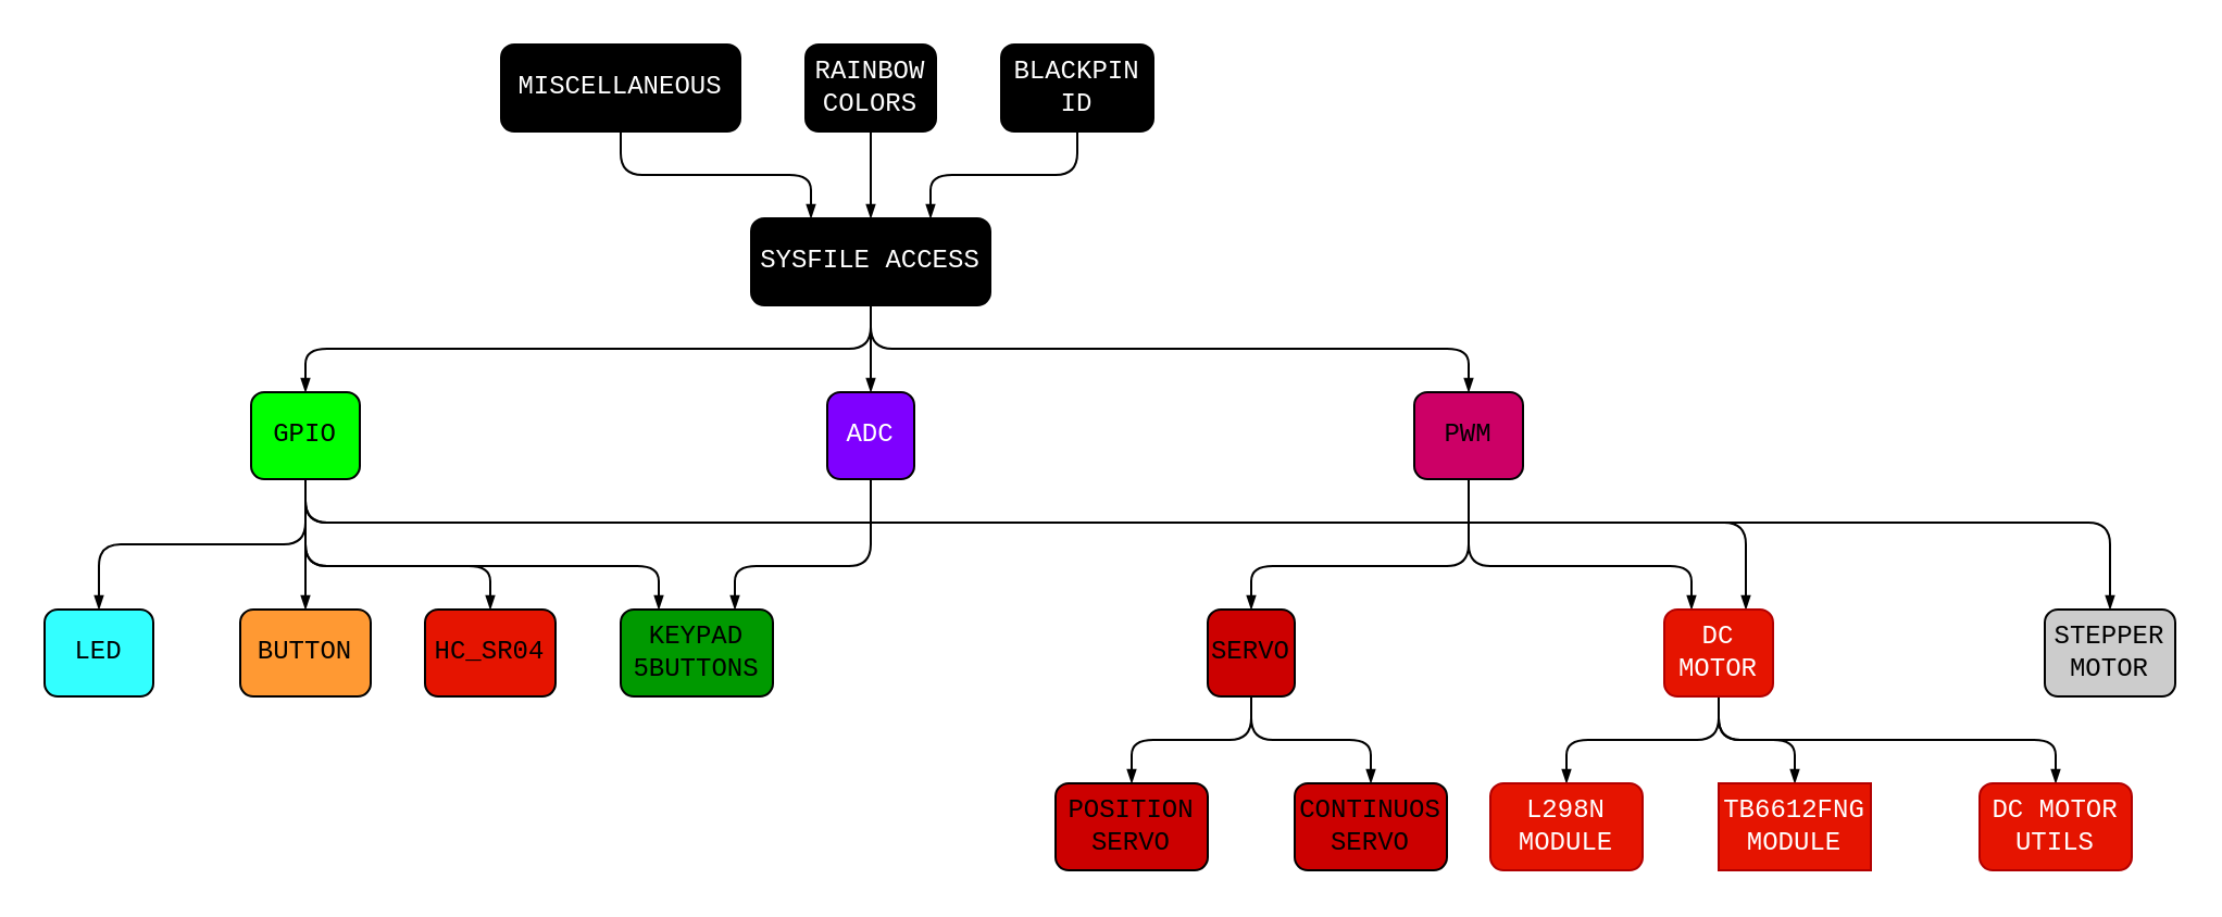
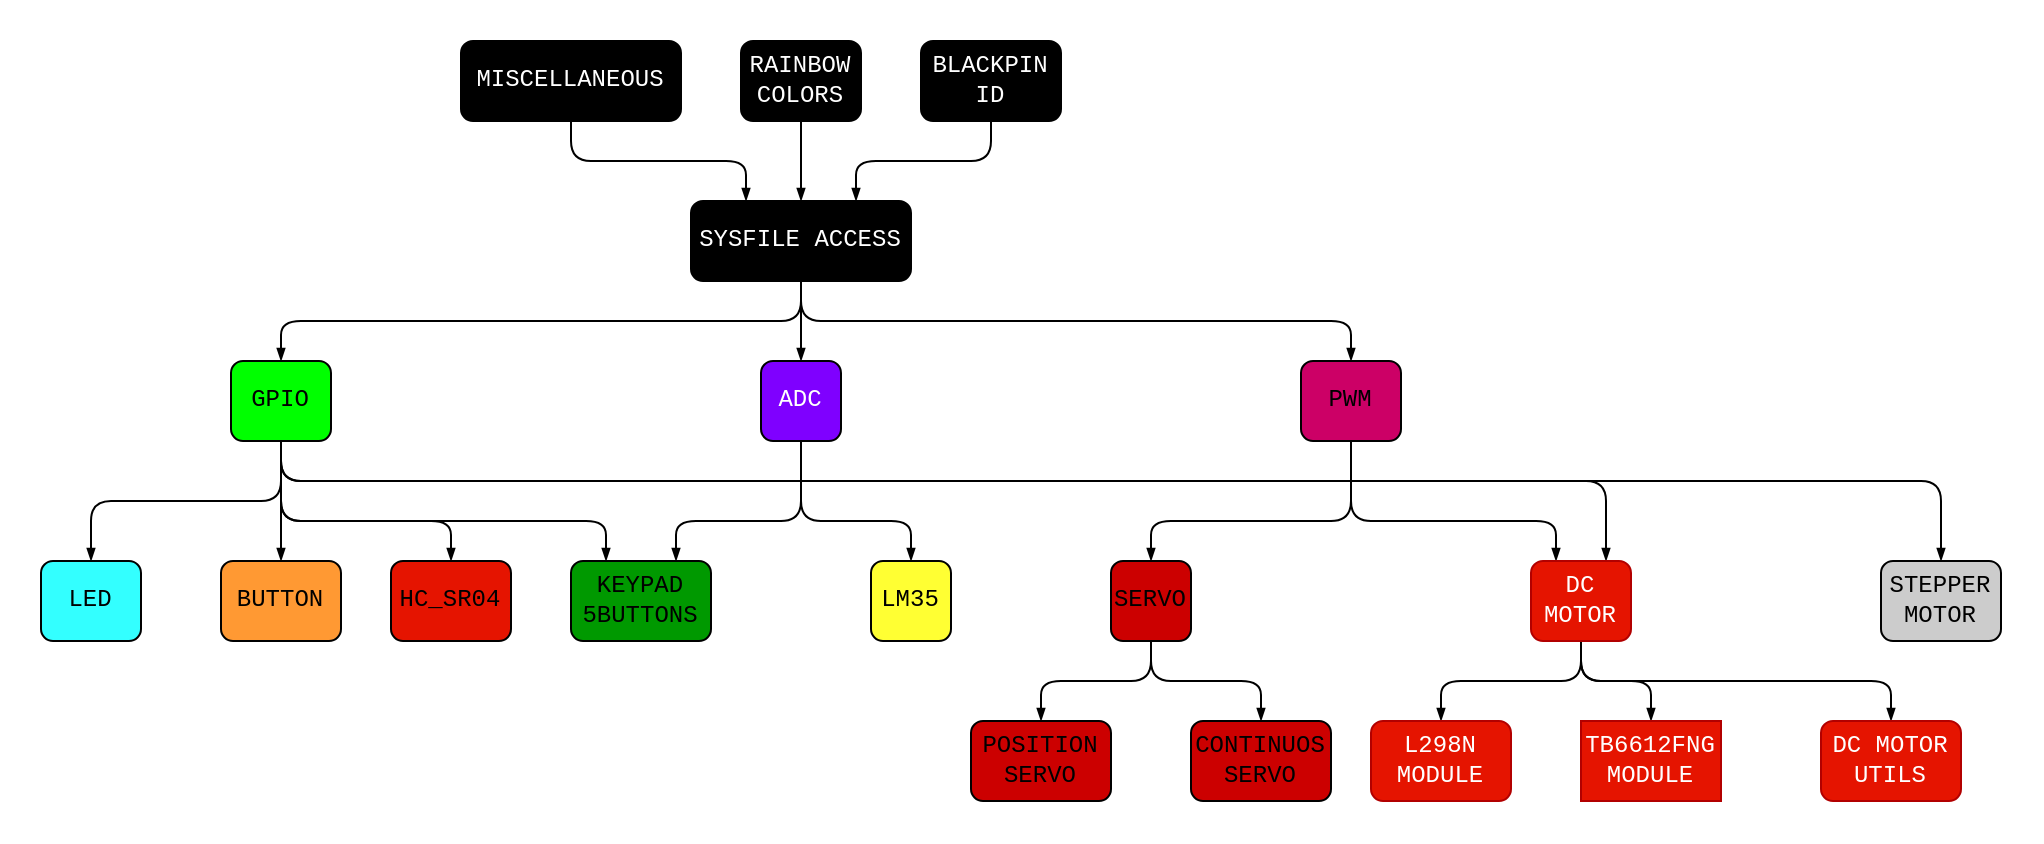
  <mxCell id="0" />
  <mxCell id="1" parent="0" />
  <mxCell id="2" style="edgeStyle=orthogonalEdgeStyle;html=1;exitX=0.5;exitY=1;exitDx=0;exitDy=0;entryX=0.5;entryY=0;entryDx=0;entryDy=0;fontFamily=Courier New;rounded=1;endSize=4;endArrow=blockThin;endFill=1;startSize=4;jumpSize=6;strokeColor=default;strokeWidth=1;targetPerimeterSpacing=0;" edge="1" parent="1" source="5" target="12"><mxGeometry relative="1" as="geometry"><Array as="points"><mxPoint x="400" y="160" /><mxPoint x="140" y="160" /></Array></mxGeometry></mxCell>
  <mxCell id="3" style="edgeStyle=orthogonalEdgeStyle;rounded=1;jumpSize=6;html=1;exitX=0.5;exitY=1;exitDx=0;exitDy=0;strokeColor=default;strokeWidth=1;fontFamily=Courier New;endArrow=blockThin;endFill=1;startSize=4;endSize=4;targetPerimeterSpacing=0;" edge="1" parent="1" source="5" target="42"><mxGeometry relative="1" as="geometry" /></mxCell>
  <mxCell id="4" style="edgeStyle=orthogonalEdgeStyle;rounded=1;jumpSize=6;html=1;exitX=0.5;exitY=1;exitDx=0;exitDy=0;entryX=0.5;entryY=0;entryDx=0;entryDy=0;strokeColor=default;strokeWidth=1;fontFamily=Courier New;endArrow=blockThin;endFill=1;startSize=4;endSize=4;targetPerimeterSpacing=0;" edge="1" parent="1" source="5" target="17"><mxGeometry relative="1" as="geometry" /></mxCell>
  <mxCell id="5" value="SYSFILE ACCESS" style="rounded=1;whiteSpace=wrap;html=1;fontFamily=Courier New;fontColor=#FFFFFF;fillColor=#000000;" vertex="1" parent="1"><mxGeometry x="345" y="100" width="110" height="40" as="geometry" /></mxCell>
  <mxCell id="6" style="edgeStyle=orthogonalEdgeStyle;rounded=1;jumpSize=6;html=1;exitX=0.5;exitY=1;exitDx=0;exitDy=0;entryX=0.5;entryY=0;entryDx=0;entryDy=0;strokeColor=default;strokeWidth=1;fontFamily=Courier New;endArrow=blockThin;endFill=1;startSize=4;endSize=4;targetPerimeterSpacing=0;" edge="1" parent="1" source="12" target="19"><mxGeometry relative="1" as="geometry" /></mxCell>
  <mxCell id="7" style="edgeStyle=orthogonalEdgeStyle;rounded=1;jumpSize=6;html=1;exitX=0.5;exitY=1;exitDx=0;exitDy=0;strokeColor=default;strokeWidth=1;fontFamily=Courier New;endArrow=blockThin;endFill=1;startSize=4;endSize=4;targetPerimeterSpacing=0;" edge="1" parent="1" source="12" target="20"><mxGeometry relative="1" as="geometry"><Array as="points"><mxPoint x="140" y="260" /><mxPoint x="225" y="260" /></Array></mxGeometry></mxCell>
  <mxCell id="8" style="edgeStyle=orthogonalEdgeStyle;rounded=1;jumpSize=6;html=1;exitX=0.5;exitY=1;exitDx=0;exitDy=0;strokeColor=default;strokeWidth=1;fontFamily=Courier New;endArrow=blockThin;endFill=1;startSize=4;endSize=4;targetPerimeterSpacing=0;entryX=0.25;entryY=0;entryDx=0;entryDy=0;" edge="1" parent="1" source="12" target="21"><mxGeometry relative="1" as="geometry"><Array as="points"><mxPoint x="140" y="260" /><mxPoint x="303" y="260" /></Array></mxGeometry></mxCell>
  <mxCell id="9" style="edgeStyle=orthogonalEdgeStyle;rounded=1;jumpSize=6;html=1;exitX=0.5;exitY=1;exitDx=0;exitDy=0;strokeColor=default;strokeWidth=1;fontFamily=Courier New;endArrow=blockThin;endFill=1;startSize=4;endSize=4;targetPerimeterSpacing=0;entryX=0.75;entryY=0;entryDx=0;entryDy=0;" edge="1" parent="1" source="12" target="31"><mxGeometry relative="1" as="geometry"><mxPoint x="785" y="240" as="targetPoint" /><Array as="points"><mxPoint x="140" y="240" /><mxPoint x="803" y="240" /></Array></mxGeometry></mxCell>
  <mxCell id="10" style="edgeStyle=orthogonalEdgeStyle;rounded=1;jumpSize=6;html=1;exitX=0.5;exitY=1;exitDx=0;exitDy=0;entryX=0.5;entryY=0;entryDx=0;entryDy=0;strokeColor=default;strokeWidth=1;fontFamily=Courier New;endArrow=blockThin;endFill=1;startSize=4;endSize=4;targetPerimeterSpacing=0;" edge="1" parent="1" source="12" target="40"><mxGeometry relative="1" as="geometry"><Array as="points"><mxPoint x="140" y="240" /><mxPoint x="970" y="240" /></Array></mxGeometry></mxCell>
  <mxCell id="11" style="edgeStyle=orthogonalEdgeStyle;rounded=1;jumpSize=6;html=1;exitX=0.5;exitY=1;exitDx=0;exitDy=0;entryX=0.5;entryY=0;entryDx=0;entryDy=0;strokeColor=default;strokeWidth=1;fontFamily=Courier New;endArrow=blockThin;endFill=1;startSize=4;endSize=4;targetPerimeterSpacing=0;" edge="1" parent="1" source="12" target="18"><mxGeometry relative="1" as="geometry" /></mxCell>
  <mxCell id="12" value="GPIO" style="rounded=1;whiteSpace=wrap;html=1;fillColor=#00FF00;strokeColor=default;fontFamily=Courier New;" vertex="1" parent="1"><mxGeometry x="115" y="180" width="50" height="40" as="geometry" /></mxCell>
  <mxCell id="13" style="edgeStyle=orthogonalEdgeStyle;rounded=1;jumpSize=6;html=1;exitX=0.5;exitY=1;exitDx=0;exitDy=0;strokeColor=default;strokeWidth=1;fontFamily=Courier New;endArrow=blockThin;endFill=1;startSize=4;endSize=4;targetPerimeterSpacing=0;entryX=0.75;entryY=0;entryDx=0;entryDy=0;" edge="1" parent="1" source="42" target="21"><mxGeometry relative="1" as="geometry"><mxPoint x="320" y="260" as="targetPoint" /><Array as="points"><mxPoint x="400" y="260" /><mxPoint x="338" y="260" /></Array></mxGeometry></mxCell>
+ <mxCell id="14" style="edgeStyle=orthogonalEdgeStyle;rounded=1;jumpSize=6;html=1;exitX=0.5;exitY=1;exitDx=0;exitDy=0;entryX=0.5;entryY=0;entryDx=0;entryDy=0;strokeColor=default;strokeWidth=1;fontFamily=Courier New;endArrow=blockThin;endFill=1;startSize=4;endSize=4;targetPerimeterSpacing=0;" edge="1" parent="1" source="42" target="22"><mxGeometry relative="1" as="geometry"><Array as="points"><mxPoint x="400" y="260" /><mxPoint x="455" y="260" /></Array></mxGeometry></mxCell>
  <mxCell id="15" style="edgeStyle=orthogonalEdgeStyle;rounded=1;jumpSize=6;html=1;exitX=0.5;exitY=1;exitDx=0;exitDy=0;entryX=0.5;entryY=0;entryDx=0;entryDy=0;strokeColor=default;strokeWidth=1;fontFamily=Courier New;endArrow=blockThin;endFill=1;startSize=4;endSize=4;targetPerimeterSpacing=0;" edge="1" parent="1" source="17" target="25"><mxGeometry relative="1" as="geometry"><Array as="points"><mxPoint x="675" y="260" /><mxPoint x="575" y="260" /></Array></mxGeometry></mxCell>
  <mxCell id="16" style="edgeStyle=orthogonalEdgeStyle;rounded=1;jumpSize=6;html=1;exitX=0.5;exitY=1;exitDx=0;exitDy=0;entryX=0.25;entryY=0;entryDx=0;entryDy=0;strokeColor=default;strokeWidth=1;fontFamily=Courier New;endArrow=blockThin;endFill=1;startSize=4;endSize=4;targetPerimeterSpacing=0;" edge="1" parent="1" source="17" target="31"><mxGeometry relative="1" as="geometry"><Array as="points"><mxPoint x="675" y="260" /><mxPoint x="778" y="260" /></Array></mxGeometry></mxCell>
  <mxCell id="17" value="PWM" style="rounded=1;whiteSpace=wrap;html=1;fillColor=#CC0066;strokeColor=default;fontFamily=Courier New;" vertex="1" parent="1"><mxGeometry x="650" y="180" width="50" height="40" as="geometry" /></mxCell>
  <mxCell id="18" value="LED" style="rounded=1;whiteSpace=wrap;html=1;fontFamily=Courier New;fillColor=#33FFFF;" vertex="1" parent="1"><mxGeometry x="20" y="280" width="50" height="40" as="geometry" /></mxCell>
  <mxCell id="19" value="&lt;font&gt;BUTTON&lt;/font&gt;" style="rounded=1;whiteSpace=wrap;html=1;fontFamily=Courier New;fillColor=#FF9933;" vertex="1" parent="1"><mxGeometry x="110" y="280" width="60" height="40" as="geometry" /></mxCell>
  <mxCell id="20" value="&lt;font&gt;HC_SR04&lt;/font&gt;" style="rounded=1;whiteSpace=wrap;html=1;fontFamily=Courier New;fillColor=#e51400;" vertex="1" parent="1"><mxGeometry x="195" y="280" width="60" height="40" as="geometry" /></mxCell>
  <mxCell id="21" value="&lt;font&gt;KEYPAD&lt;br&gt;5BUTTONS&lt;/font&gt;" style="rounded=1;whiteSpace=wrap;html=1;fontFamily=Courier New;fillColor=#009900;" vertex="1" parent="1"><mxGeometry x="285" y="280" width="70" height="40" as="geometry" /></mxCell>
+ <mxCell id="22" value="LM35" style="rounded=1;whiteSpace=wrap;html=1;fontFamily=Courier New;fillColor=#FFFF33;" vertex="1" parent="1"><mxGeometry x="435" y="280" width="40" height="40" as="geometry" /></mxCell>
  <mxCell id="23" style="edgeStyle=orthogonalEdgeStyle;rounded=1;jumpSize=6;html=1;exitX=0.5;exitY=1;exitDx=0;exitDy=0;entryX=0.5;entryY=0;entryDx=0;entryDy=0;strokeColor=default;strokeWidth=1;fontFamily=Courier New;endArrow=blockThin;endFill=1;startSize=4;endSize=4;targetPerimeterSpacing=0;" edge="1" parent="1" source="25" target="26"><mxGeometry relative="1" as="geometry" /></mxCell>
  <mxCell id="24" style="edgeStyle=orthogonalEdgeStyle;rounded=1;jumpSize=6;html=1;exitX=0.5;exitY=1;exitDx=0;exitDy=0;entryX=0.5;entryY=0;entryDx=0;entryDy=0;strokeColor=default;strokeWidth=1;fontFamily=Courier New;endArrow=blockThin;endFill=1;startSize=4;endSize=4;targetPerimeterSpacing=0;" edge="1" parent="1" source="25" target="27"><mxGeometry relative="1" as="geometry" /></mxCell>
  <mxCell id="25" value="SERVO" style="rounded=1;whiteSpace=wrap;html=1;fontFamily=Courier New;fillColor=#CC0000;" vertex="1" parent="1"><mxGeometry x="555" y="280" width="40" height="40" as="geometry" /></mxCell>
  <mxCell id="26" value="POSITION&lt;br&gt;SERVO" style="rounded=1;whiteSpace=wrap;html=1;fontFamily=Courier New;fillColor=#CC0000;" vertex="1" parent="1"><mxGeometry x="485" y="360" width="70" height="40" as="geometry" /></mxCell>
  <mxCell id="27" value="CONTINUOS&lt;br&gt;SERVO" style="rounded=1;whiteSpace=wrap;html=1;fontFamily=Courier New;fillColor=#CC0000;" vertex="1" parent="1"><mxGeometry x="595" y="360" width="70" height="40" as="geometry" /></mxCell>
  <mxCell id="28" style="edgeStyle=orthogonalEdgeStyle;rounded=1;jumpSize=6;html=1;exitX=0.5;exitY=1;exitDx=0;exitDy=0;entryX=0.5;entryY=0;entryDx=0;entryDy=0;strokeColor=default;strokeWidth=1;fontFamily=Courier New;endArrow=blockThin;endFill=1;startSize=4;endSize=4;targetPerimeterSpacing=0;" edge="1" parent="1" source="31" target="32"><mxGeometry relative="1" as="geometry" /></mxCell>
  <mxCell id="29" style="edgeStyle=orthogonalEdgeStyle;rounded=1;jumpSize=6;html=1;exitX=0.5;exitY=1;exitDx=0;exitDy=0;entryX=0.5;entryY=0;entryDx=0;entryDy=0;strokeColor=default;strokeWidth=1;fontFamily=Courier New;endArrow=blockThin;endFill=1;startSize=4;endSize=4;targetPerimeterSpacing=0;" edge="1" parent="1" source="31" target="33"><mxGeometry relative="1" as="geometry" /></mxCell>
  <mxCell id="30" style="edgeStyle=orthogonalEdgeStyle;rounded=1;jumpSize=6;html=1;exitX=0.5;exitY=1;exitDx=0;exitDy=0;strokeColor=default;strokeWidth=1;fontFamily=Courier New;endArrow=blockThin;endFill=1;startSize=4;endSize=4;targetPerimeterSpacing=0;" edge="1" parent="1" source="31" target="41"><mxGeometry relative="1" as="geometry" /></mxCell>
  <mxCell id="31" value="DC MOTOR" style="rounded=1;whiteSpace=wrap;html=1;fontFamily=Courier New;fillColor=#e51400;fontColor=#ffffff;strokeColor=#B20000;" vertex="1" parent="1"><mxGeometry x="765" y="280" width="50" height="40" as="geometry" /></mxCell>
  <mxCell id="32" value="L298N&lt;br&gt;MODULE" style="rounded=1;whiteSpace=wrap;html=1;fontFamily=Courier New;fillColor=#e51400;fontColor=#ffffff;strokeColor=#B20000;" vertex="1" parent="1"><mxGeometry x="685" y="360" width="70" height="40" as="geometry" /></mxCell>
  <mxCell id="33" value="TB6612FNG&lt;br&gt;MODULE" style="whiteSpace=wrap;html=1;fontFamily=Courier New;fillColor=#e51400;fontColor=#ffffff;strokeColor=#B20000;rounded=0;" vertex="1" parent="1"><mxGeometry x="790" y="360" width="70" height="40" as="geometry" /></mxCell>
  <mxCell id="34" style="edgeStyle=orthogonalEdgeStyle;rounded=1;jumpSize=6;html=1;exitX=0.5;exitY=1;exitDx=0;exitDy=0;entryX=0.25;entryY=0;entryDx=0;entryDy=0;strokeColor=default;strokeWidth=1;fontFamily=Courier New;endArrow=blockThin;endFill=1;startSize=4;endSize=4;targetPerimeterSpacing=0;" edge="1" parent="1" source="35" target="5"><mxGeometry relative="1" as="geometry" /></mxCell>
  <mxCell id="35" value="MISCELLANEOUS" style="rounded=1;whiteSpace=wrap;html=1;fontFamily=Courier New;strokeColor=#000000;fillColor=#000000;fontColor=#FFFFFF;" vertex="1" parent="1"><mxGeometry x="230" y="20" width="110" height="40" as="geometry" /></mxCell>
  <mxCell id="36" style="edgeStyle=orthogonalEdgeStyle;rounded=1;jumpSize=6;html=1;exitX=0.5;exitY=1;exitDx=0;exitDy=0;strokeColor=default;strokeWidth=1;fontFamily=Courier New;endArrow=blockThin;endFill=1;startSize=4;endSize=4;targetPerimeterSpacing=0;" edge="1" parent="1" source="37"><mxGeometry relative="1" as="geometry"><mxPoint x="400" y="100" as="targetPoint" /></mxGeometry></mxCell>
  <mxCell id="37" value="RAINBOW&lt;br&gt;COLORS" style="rounded=1;whiteSpace=wrap;html=1;fontFamily=Courier New;strokeColor=#000000;fillColor=#000000;fontColor=#FFFFFF;" vertex="1" parent="1"><mxGeometry x="370" y="20" width="60" height="40" as="geometry" /></mxCell>
  <mxCell id="38" style="edgeStyle=orthogonalEdgeStyle;rounded=1;jumpSize=6;html=1;exitX=0.5;exitY=1;exitDx=0;exitDy=0;strokeColor=default;strokeWidth=1;fontFamily=Courier New;endArrow=blockThin;endFill=1;startSize=4;endSize=4;targetPerimeterSpacing=0;entryX=0.75;entryY=0;entryDx=0;entryDy=0;" edge="1" parent="1" source="39" target="5"><mxGeometry relative="1" as="geometry"><mxPoint x="400" y="100" as="targetPoint" /></mxGeometry></mxCell>
  <mxCell id="39" value="BLACKPIN ID" style="rounded=1;whiteSpace=wrap;html=1;fontFamily=Courier New;strokeColor=#000000;fillColor=#000000;fontColor=#FFFFFF;" vertex="1" parent="1"><mxGeometry x="460" y="20" width="70" height="40" as="geometry" /></mxCell>
  <mxCell id="40" value="STEPPER&lt;br&gt;MOTOR" style="rounded=1;whiteSpace=wrap;html=1;fontFamily=Courier New;fillColor=#CCCCCC;" vertex="1" parent="1"><mxGeometry x="940" y="280" width="60" height="40" as="geometry" /></mxCell>
  <mxCell id="41" value="DC MOTOR&lt;br&gt;UTILS" style="rounded=1;whiteSpace=wrap;html=1;fontFamily=Courier New;fillColor=#e51400;fontColor=#ffffff;strokeColor=#B20000;gradientColor=none;" vertex="1" parent="1"><mxGeometry x="910" y="360" width="70" height="40" as="geometry" /></mxCell>
  <mxCell id="42" value="ADC" style="rounded=1;whiteSpace=wrap;html=1;fillColor=#7F00FF;strokeColor=default;fontFamily=Courier New;fontColor=#FFFFFF;" vertex="1" parent="1"><mxGeometry x="380" y="180" width="40" height="40" as="geometry" /></mxCell>
